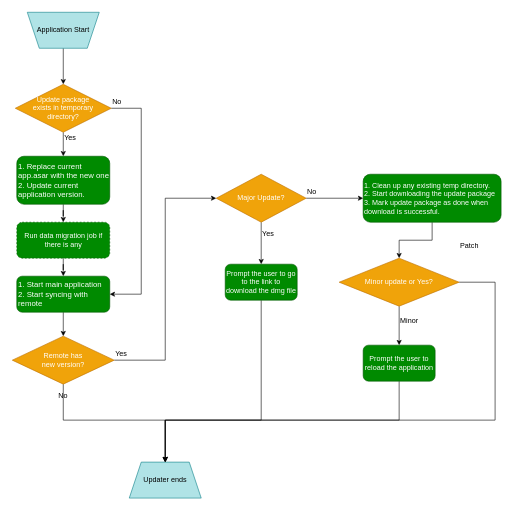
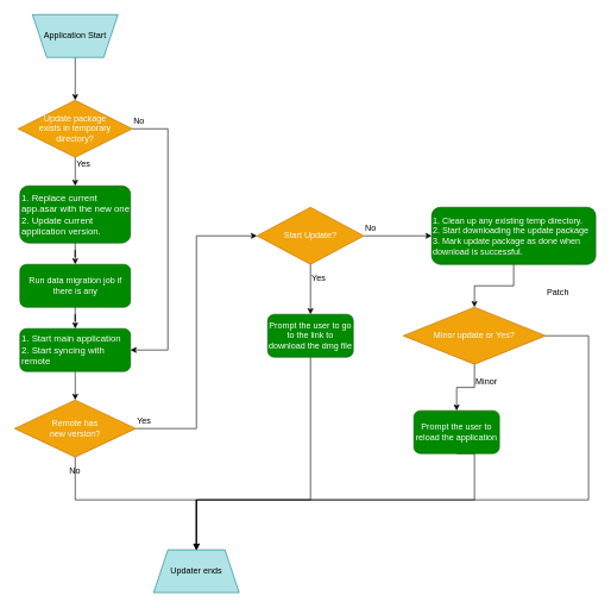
  <mxCell id="0" />
  <mxCell id="1" parent="0" />
  <mxCell id="2" value="" style="edgeStyle=orthogonalEdgeStyle;rounded=0;orthogonalLoop=1;jettySize=auto;html=1;align=left;" parent="1" source="3" target="6" edge="1"><mxGeometry relative="1" as="geometry" /></mxCell>
  <mxCell id="3" value="Application Start" style="shape=trapezoid;perimeter=trapezoidPerimeter;whiteSpace=wrap;html=1;fixedSize=1;flipV=1;fillColor=#b0e3e6;strokeColor=#0e8088;align=center;" parent="1" vertex="1"><mxGeometry x="45" y="20" width="120" height="60" as="geometry" /></mxCell>
  <mxCell id="4" value="" style="edgeStyle=orthogonalEdgeStyle;rounded=0;orthogonalLoop=1;jettySize=auto;html=1;align=left;" parent="1" source="6" target="8" edge="1"><mxGeometry relative="1" as="geometry" /></mxCell>
  <mxCell id="5" style="edgeStyle=orthogonalEdgeStyle;rounded=0;orthogonalLoop=1;jettySize=auto;html=1;exitX=1;exitY=0.5;exitDx=0;exitDy=0;entryX=1;entryY=0.5;entryDx=0;entryDy=0;align=left;" parent="1" source="6" target="13" edge="1"><mxGeometry relative="1" as="geometry"><Array as="points"><mxPoint x="235" y="180" /><mxPoint x="235" y="490" /></Array></mxGeometry></mxCell>
  <mxCell id="6" value="Update package&lt;br&gt;exists in temporary&lt;br&gt;directory?" style="rhombus;whiteSpace=wrap;html=1;fillColor=#f0a30a;strokeColor=#BD7000;fontColor=#ffffff;align=center;" parent="1" vertex="1"><mxGeometry x="25" y="140" width="160" height="80" as="geometry" /></mxCell>
  <mxCell id="7" value="" style="edgeStyle=orthogonalEdgeStyle;rounded=0;orthogonalLoop=1;jettySize=auto;html=1;align=left;" parent="1" source="8" target="11" edge="1"><mxGeometry relative="1" as="geometry" /></mxCell>
  <mxCell id="8" value="&lt;font style=&quot;font-size: 13px&quot;&gt;1. Replace current app.asar with the new one&lt;br&gt;2. Update current application version.&lt;br&gt;&lt;/font&gt;" style="rounded=1;whiteSpace=wrap;html=1;fillColor=#008a00;strokeColor=#005700;fontColor=#ffffff;align=left;" parent="1" vertex="1"><mxGeometry x="27.5" y="260" width="155" height="80" as="geometry" /></mxCell>
  <mxCell id="9" value="Yes&lt;br&gt;" style="text;html=1;strokeColor=none;fillColor=none;align=left;verticalAlign=middle;whiteSpace=wrap;rounded=0;" parent="1" vertex="1"><mxGeometry x="105" y="220" width="40" height="20" as="geometry" /></mxCell>
  <mxCell id="10" value="" style="edgeStyle=orthogonalEdgeStyle;rounded=0;orthogonalLoop=1;jettySize=auto;html=1;align=left;" parent="1" source="11" target="13" edge="1"><mxGeometry relative="1" as="geometry" /></mxCell>
- <mxCell id="11" value="Run data migration job if there is any" style="rounded=1;whiteSpace=wrap;html=1;fillColor=#008a00;strokeColor=#005700;fontColor=#ffffff;align=center;dashed=1;" parent="1" vertex="1"><mxGeometry x="27.5" y="370" width="155" height="60" as="geometry" /></mxCell>
+ <mxCell id="11" value="Run data migration job if there is any" style="rounded=1;whiteSpace=wrap;html=1;fillColor=#008a00;strokeColor=#005700;fontColor=#ffffff;align=center;" parent="1" vertex="1"><mxGeometry x="27.5" y="370" width="155" height="60" as="geometry" /></mxCell>
  <mxCell id="12" value="" style="edgeStyle=orthogonalEdgeStyle;rounded=0;orthogonalLoop=1;jettySize=auto;html=1;align=left;" parent="1" source="13" target="17" edge="1"><mxGeometry relative="1" as="geometry" /></mxCell>
  <mxCell id="13" value="&lt;div style=&quot;font-size: 13px&quot;&gt;&lt;font style=&quot;font-size: 13px&quot;&gt;1. Start main application&lt;/font&gt;&lt;/div&gt;&lt;div style=&quot;font-size: 13px&quot;&gt;&lt;font style=&quot;font-size: 13px&quot;&gt;2. Start syncing with remote&lt;/font&gt;&lt;/div&gt;" style="whiteSpace=wrap;html=1;rounded=1;align=left;fillColor=#008a00;strokeColor=#005700;fontColor=#ffffff;" parent="1" vertex="1"><mxGeometry x="27.5" y="460" width="155" height="60" as="geometry" /></mxCell>
  <mxCell id="14" value="No" style="text;html=1;strokeColor=none;fillColor=none;align=left;verticalAlign=middle;whiteSpace=wrap;rounded=0;" parent="1" vertex="1"><mxGeometry x="185" y="160" width="40" height="20" as="geometry" /></mxCell>
  <mxCell id="15" value="" style="edgeStyle=orthogonalEdgeStyle;rounded=0;orthogonalLoop=1;jettySize=auto;html=1;exitX=0.5;exitY=1;exitDx=0;exitDy=0;align=left;" parent="1" source="17" target="18" edge="1"><mxGeometry relative="1" as="geometry"><Array as="points"><mxPoint x="105" y="700" /><mxPoint x="275" y="700" /></Array></mxGeometry></mxCell>
  <mxCell id="16" value="" style="edgeStyle=orthogonalEdgeStyle;rounded=0;orthogonalLoop=1;jettySize=auto;html=1;entryX=0;entryY=0.5;entryDx=0;entryDy=0;align=left;" parent="1" source="17" target="22" edge="1"><mxGeometry relative="1" as="geometry" /></mxCell>
  <mxCell id="17" value="Remote has&lt;br&gt;new version?" style="rhombus;whiteSpace=wrap;html=1;fillColor=#f0a30a;strokeColor=#BD7000;fontColor=#ffffff;align=center;" parent="1" vertex="1"><mxGeometry x="20" y="560" width="170" height="80" as="geometry" /></mxCell>
  <mxCell id="18" value="Updater ends" style="shape=trapezoid;perimeter=trapezoidPerimeter;whiteSpace=wrap;html=1;fixedSize=1;fillColor=#b0e3e6;strokeColor=#0e8088;align=center;" parent="1" vertex="1"><mxGeometry x="215" y="770" width="120" height="60" as="geometry" /></mxCell>
  <mxCell id="19" value="No" style="text;html=1;strokeColor=none;fillColor=none;align=left;verticalAlign=middle;whiteSpace=wrap;rounded=0;" parent="1" vertex="1"><mxGeometry x="95" y="650" width="40" height="20" as="geometry" /></mxCell>
  <mxCell id="20" value="" style="edgeStyle=orthogonalEdgeStyle;rounded=0;orthogonalLoop=1;jettySize=auto;html=1;align=left;" parent="1" source="22" target="25" edge="1"><mxGeometry relative="1" as="geometry" /></mxCell>
  <mxCell id="21" value="" style="edgeStyle=orthogonalEdgeStyle;rounded=0;orthogonalLoop=1;jettySize=auto;html=1;align=left;" parent="1" source="22" target="28" edge="1"><mxGeometry relative="1" as="geometry" /></mxCell>
- <mxCell id="22" value="Major Update?" style="rhombus;whiteSpace=wrap;html=1;fillColor=#f0a30a;strokeColor=#BD7000;fontColor=#ffffff;align=center;" parent="1" vertex="1"><mxGeometry x="360" y="290" width="150" height="80" as="geometry" /></mxCell>
+ <mxCell id="22" value="Start Update?" style="rhombus;whiteSpace=wrap;html=1;fillColor=#f0a30a;strokeColor=#BD7000;fontColor=#ffffff;align=center;" parent="1" vertex="1"><mxGeometry x="360" y="290" width="150" height="80" as="geometry" /></mxCell>
  <mxCell id="23" value="Yes&lt;br&gt;" style="text;html=1;strokeColor=none;fillColor=none;align=left;verticalAlign=middle;whiteSpace=wrap;rounded=0;" parent="1" vertex="1"><mxGeometry x="190" y="580" width="40" height="20" as="geometry" /></mxCell>
  <mxCell id="24" style="edgeStyle=orthogonalEdgeStyle;rounded=0;orthogonalLoop=1;jettySize=auto;html=1;exitX=0.5;exitY=1;exitDx=0;exitDy=0;entryX=0.5;entryY=0;entryDx=0;entryDy=0;align=left;" parent="1" source="25" target="18" edge="1"><mxGeometry relative="1" as="geometry"><Array as="points"><mxPoint x="435" y="700" /><mxPoint x="275" y="700" /></Array></mxGeometry></mxCell>
  <mxCell id="25" value="&lt;div&gt;Prompt the user to go to the&amp;nbsp;&lt;span&gt;link to download the dmg file&lt;/span&gt;&lt;/div&gt;" style="rounded=1;whiteSpace=wrap;html=1;fillColor=#008a00;strokeColor=#005700;fontColor=#ffffff;align=center;" parent="1" vertex="1"><mxGeometry x="375" y="440" width="120" height="60" as="geometry" /></mxCell>
  <mxCell id="26" value="Yes" style="text;html=1;strokeColor=none;fillColor=none;align=left;verticalAlign=middle;whiteSpace=wrap;rounded=0;" parent="1" vertex="1"><mxGeometry x="435" y="380" width="40" height="20" as="geometry" /></mxCell>
  <mxCell id="27" value="" style="edgeStyle=orthogonalEdgeStyle;rounded=0;orthogonalLoop=1;jettySize=auto;html=1;align=left;" parent="1" source="28" target="32" edge="1"><mxGeometry relative="1" as="geometry" /></mxCell>
  <mxCell id="28" value="&lt;span&gt;1. Clean up any existing temp directory.&lt;/span&gt;&lt;br&gt;&lt;span&gt;2. Start downloading the update package&lt;/span&gt;&lt;br&gt;3. Mark update package as done when download is successful." style="rounded=1;whiteSpace=wrap;html=1;fillColor=#008a00;strokeColor=#005700;fontColor=#ffffff;align=left;" parent="1" vertex="1"><mxGeometry x="605" y="290" width="230" height="80" as="geometry" /></mxCell>
  <mxCell id="29" value="No" style="text;html=1;strokeColor=none;fillColor=none;align=left;verticalAlign=middle;whiteSpace=wrap;rounded=0;" parent="1" vertex="1"><mxGeometry x="510" y="310" width="40" height="20" as="geometry" /></mxCell>
  <mxCell id="30" style="edgeStyle=orthogonalEdgeStyle;rounded=0;orthogonalLoop=1;jettySize=auto;html=1;exitX=1;exitY=0.5;exitDx=0;exitDy=0;entryX=0.5;entryY=0;entryDx=0;entryDy=0;align=left;" parent="1" source="32" target="18" edge="1"><mxGeometry relative="1" as="geometry"><Array as="points"><mxPoint x="825" y="470" /><mxPoint x="825" y="700" /><mxPoint x="275" y="700" /></Array></mxGeometry></mxCell>
  <mxCell id="31" value="" style="edgeStyle=orthogonalEdgeStyle;rounded=0;orthogonalLoop=1;jettySize=auto;html=1;align=left;" parent="1" source="32" target="34" edge="1"><mxGeometry relative="1" as="geometry" /></mxCell>
  <mxCell id="32" value="Minor update or Yes?" style="rhombus;whiteSpace=wrap;html=1;fillColor=#f0a30a;strokeColor=#BD7000;fontColor=#ffffff;align=center;" parent="1" vertex="1"><mxGeometry x="565" y="430" width="200" height="80" as="geometry" /></mxCell>
  <mxCell id="33" style="edgeStyle=orthogonalEdgeStyle;rounded=0;orthogonalLoop=1;jettySize=auto;html=1;exitX=0.5;exitY=1;exitDx=0;exitDy=0;entryX=0.5;entryY=0;entryDx=0;entryDy=0;align=left;" parent="1" source="34" target="18" edge="1"><mxGeometry relative="1" as="geometry"><Array as="points"><mxPoint x="665" y="700" /><mxPoint x="275" y="700" /></Array></mxGeometry></mxCell>
- <mxCell id="34" value="Prompt the user to reload the application" style="rounded=1;whiteSpace=wrap;html=1;fillColor=#008a00;strokeColor=#005700;fontColor=#ffffff;align=center;" parent="1" vertex="1"><mxGeometry x="605" y="575" width="120" height="60" as="geometry" /></mxCell>
+ <mxCell id="34" value="Prompt the user to reload the application" style="rounded=1;whiteSpace=wrap;html=1;fillColor=#008a00;strokeColor=#005700;fontColor=#ffffff;align=center;" parent="1" vertex="1"><mxGeometry x="580" y="575" width="120" height="60" as="geometry" /></mxCell>
  <mxCell id="35" value="Minor" style="text;html=1;strokeColor=none;fillColor=none;align=left;verticalAlign=middle;whiteSpace=wrap;rounded=0;" parent="1" vertex="1"><mxGeometry x="665" y="525" width="40" height="20" as="geometry" /></mxCell>
  <mxCell id="36" value="Patch" style="text;html=1;strokeColor=none;fillColor=none;align=left;verticalAlign=middle;whiteSpace=wrap;rounded=0;" parent="1" vertex="1"><mxGeometry x="765" y="400" width="40" height="20" as="geometry" /></mxCell>
